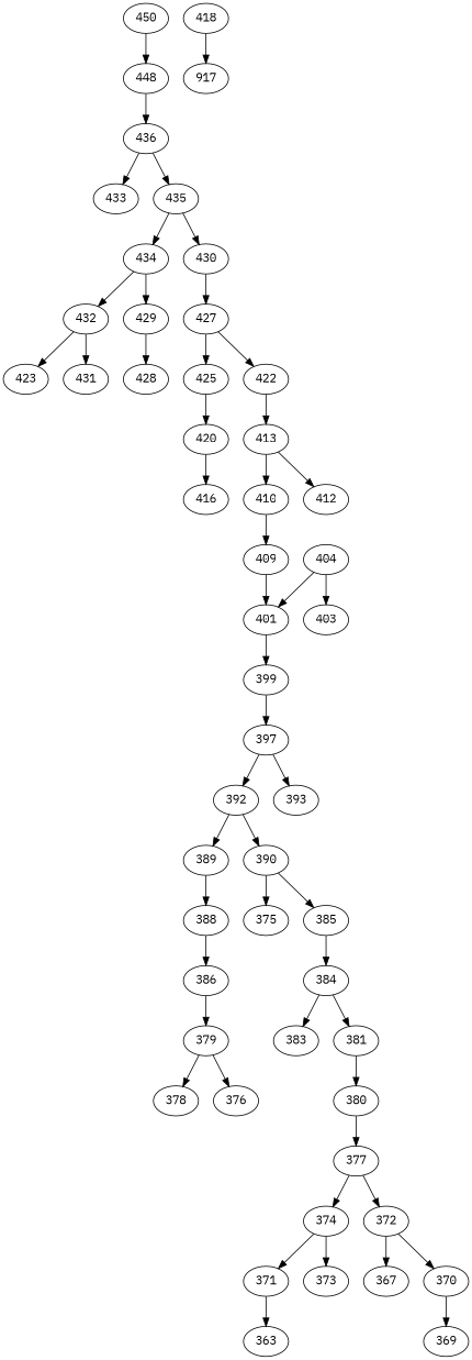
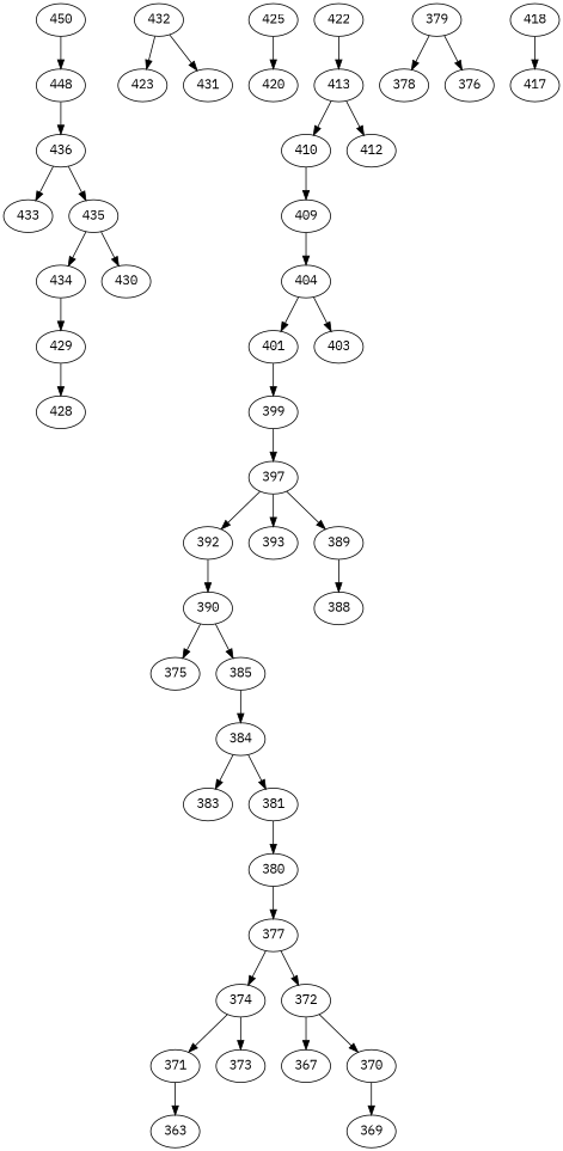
  digraph {
    fontname="IBM Plex Mono"
    node [fontname="IBM Plex Mono"]
    edge [fontname="IBM Plex Mono"]
    450
    448
    436
    433
    435
    434
    430
    432
    429
-   427
    423
    431
    428
    425
    422
    420
    413
-   416
    410
    412
    409
    404
    401
    403
    399
    397
    392
    393
    389
    390
    388
    375
    385
-   386
    384
    383
    381
    380
    377
    374
    372
    371
    373
    367
    370
    363
    369
    379
    378
    376
    418
-   417 [label=917]
+   417
    450 -> 448
    448 -> 436
    436 -> 433
    436 -> 435
    435 -> 434
    435 -> 430
-   434 -> 432
    434 -> 429
-   430 -> 427
    432 -> 423
    432 -> 431
    429 -> 428
-   427 -> 425
-   427 -> 422
    425 -> 420
    422 -> 413
-   420 -> 416
    413 -> 410
    413 -> 412
    410 -> 409
-   409 -> 401
+   409 -> 404
    404 -> 401
    404 -> 403
    401 -> 399
    399 -> 397
    397 -> 392
    397 -> 393
-   392 -> 389
+   397 -> 389
    392 -> 390
    389 -> 388
    390 -> 375
    390 -> 385
-   388 -> 386
    385 -> 384
-   386 -> 379
    384 -> 383
    384 -> 381
    381 -> 380
    380 -> 377
    377 -> 374
    377 -> 372
    374 -> 371
    374 -> 373
    372 -> 367
    372 -> 370
    371 -> 363
    370 -> 369
    379 -> 378
    379 -> 376
    418 -> 417
  }
